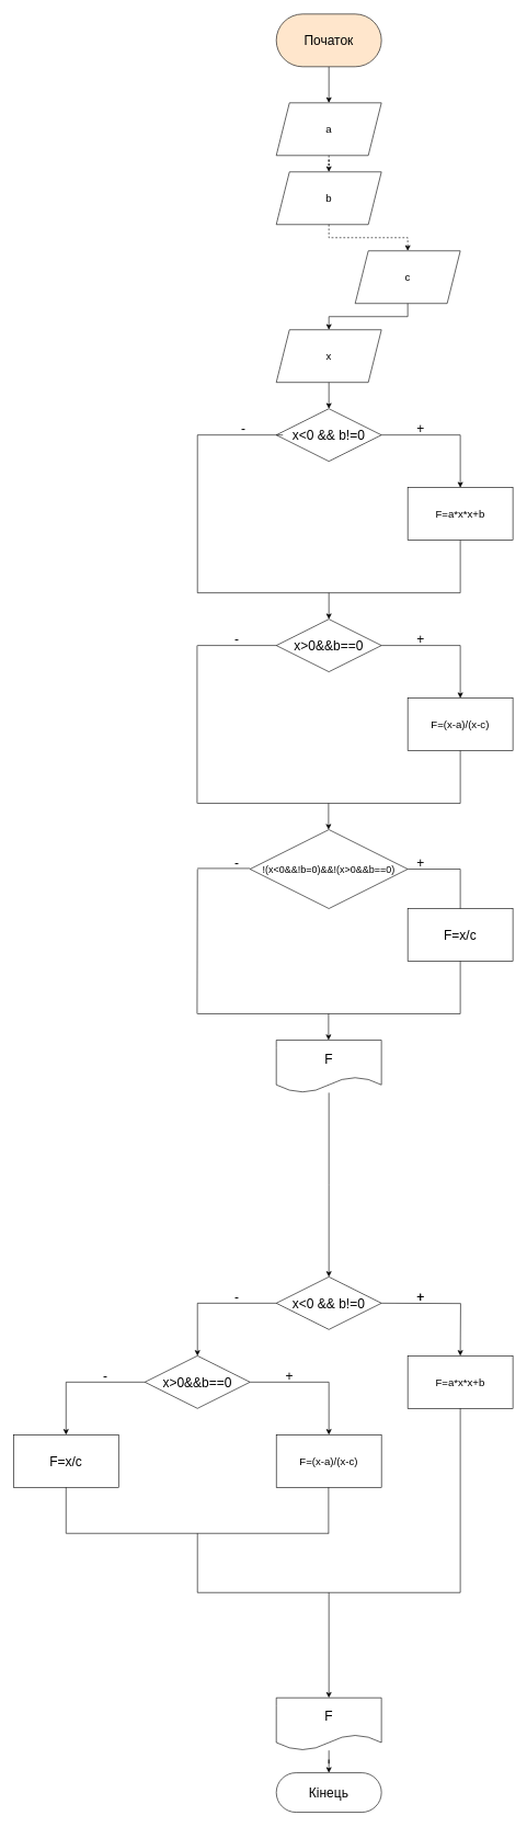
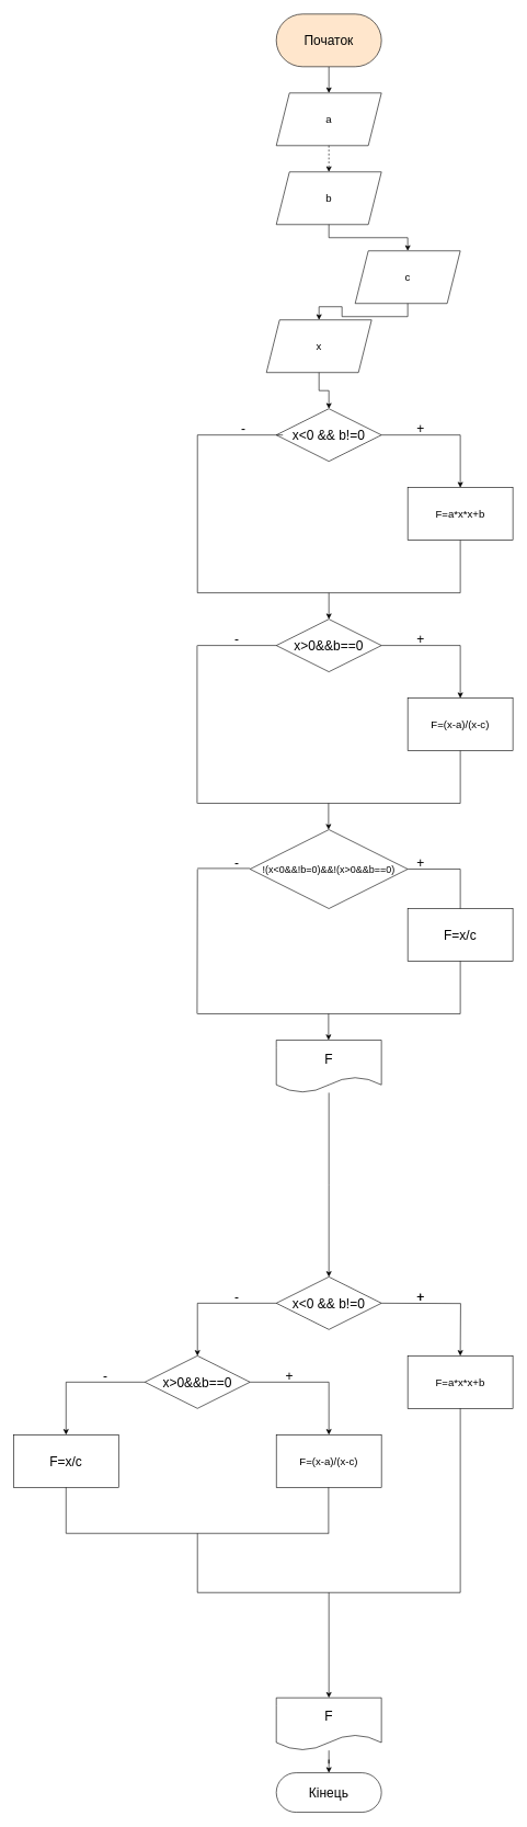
  <mxCell id="0" />
  <mxCell id="1" parent="0" />
  <mxCell id="2" value="Кінець" style="rounded=1;whiteSpace=wrap;html=1;arcSize=50;fontSize=20;" parent="1" vertex="1"><mxGeometry x="420" y="2694" width="160" height="60" as="geometry" /></mxCell>
  <mxCell id="3" value="" style="edgeStyle=orthogonalEdgeStyle;rounded=0;orthogonalLoop=1;jettySize=auto;html=1;fontFamily=Helvetica;fontSize=16;exitX=0.5;exitY=1;exitDx=0;exitDy=0;" parent="1" target="5" edge="1" source="6"><mxGeometry relative="1" as="geometry"><mxPoint x="500" y="700" as="sourcePoint" /></mxGeometry></mxCell>
  <mxCell id="4" value="" style="edgeStyle=orthogonalEdgeStyle;rounded=0;orthogonalLoop=1;jettySize=auto;html=1;fontFamily=Helvetica;fontSize=16;" parent="1" source="5" target="7" edge="1"><mxGeometry relative="1" as="geometry" /></mxCell>
  <mxCell id="5" value="x&amp;lt;0 &amp;amp;&amp;amp; b!=0" style="rhombus;whiteSpace=wrap;html=1;fillColor=none;fontFamily=Helvetica;fontSize=20;" parent="1" vertex="1"><mxGeometry x="420" y="620" width="160" height="80" as="geometry" /></mxCell>
- <mxCell id="6" value="x" style="shape=parallelogram;perimeter=parallelogramPerimeter;whiteSpace=wrap;html=1;fixedSize=1;fillColor=none;fontFamily=Helvetica;fontSize=16;" parent="1" vertex="1"><mxGeometry x="420" y="500" width="160" height="80" as="geometry" /></mxCell>
+ <mxCell id="6" value="x" style="shape=parallelogram;perimeter=parallelogramPerimeter;whiteSpace=wrap;html=1;fixedSize=1;fillColor=none;fontFamily=Helvetica;fontSize=16;" parent="1" vertex="1"><mxGeometry x="405" y="485" width="160" height="80" as="geometry" /></mxCell>
  <mxCell id="7" value="F=a*x*x+b" style="whiteSpace=wrap;html=1;fontSize=16;fillColor=none;fontStyle=0" parent="1" vertex="1"><mxGeometry x="620" y="740" width="160" height="80" as="geometry" /></mxCell>
  <mxCell id="8" value="+" style="text;html=1;strokeColor=none;fillColor=none;align=center;verticalAlign=middle;whiteSpace=wrap;rounded=0;fontFamily=Helvetica;fontSize=20;" parent="1" vertex="1"><mxGeometry x="620" y="640" width="40" height="20" as="geometry" /></mxCell>
  <mxCell id="9" style="edgeStyle=orthogonalEdgeStyle;rounded=0;orthogonalLoop=1;jettySize=auto;html=1;entryX=0.5;entryY=0;entryDx=0;entryDy=0;fontFamily=Helvetica;fontSize=20;" parent="1" source="10" target="14" edge="1"><mxGeometry relative="1" as="geometry" /></mxCell>
  <mxCell id="10" value="x&amp;gt;0&amp;amp;&amp;amp;b==0" style="rhombus;whiteSpace=wrap;html=1;fillColor=none;fontFamily=Helvetica;fontSize=20;" parent="1" vertex="1"><mxGeometry x="420" y="940" width="160" height="80" as="geometry" /></mxCell>
  <mxCell id="11" value="" style="endArrow=none;html=1;fontFamily=Helvetica;fontSize=20;entryX=0;entryY=0.5;entryDx=0;entryDy=0;" parent="1" edge="1"><mxGeometry width="50" height="50" relative="1" as="geometry"><mxPoint x="300" y="660" as="sourcePoint" /><mxPoint x="430" y="660" as="targetPoint" /></mxGeometry></mxCell>
  <mxCell id="12" value="" style="endArrow=none;html=1;fontFamily=Helvetica;fontSize=20;" parent="1" edge="1"><mxGeometry width="50" height="50" relative="1" as="geometry"><mxPoint x="300" y="900" as="sourcePoint" /><mxPoint x="700" y="900" as="targetPoint" /></mxGeometry></mxCell>
  <mxCell id="13" value="-" style="text;html=1;strokeColor=none;fillColor=none;align=center;verticalAlign=middle;whiteSpace=wrap;rounded=0;fontFamily=Helvetica;fontSize=20;" parent="1" vertex="1"><mxGeometry x="350" y="640" width="40" height="20" as="geometry" /></mxCell>
  <mxCell id="14" value="F=(x-a)/(x-c)" style="whiteSpace=wrap;html=1;fontSize=16;fillColor=none;" parent="1" vertex="1"><mxGeometry x="620" y="1060" width="160" height="80" as="geometry" /></mxCell>
  <mxCell id="15" value="" style="endArrow=none;html=1;fontFamily=Helvetica;fontSize=20;entryX=0;entryY=0.5;entryDx=0;entryDy=0;" parent="1" target="10" edge="1"><mxGeometry width="50" height="50" relative="1" as="geometry"><mxPoint x="300" y="980" as="sourcePoint" /><mxPoint x="420" y="1140" as="targetPoint" /><Array as="points" /></mxGeometry></mxCell>
  <mxCell id="16" value="" style="endArrow=none;html=1;fontFamily=Helvetica;fontSize=20;" parent="1" edge="1"><mxGeometry width="50" height="50" relative="1" as="geometry"><mxPoint x="299.5" y="1220" as="sourcePoint" /><mxPoint x="299.5" y="980" as="targetPoint" /></mxGeometry></mxCell>
  <mxCell id="17" value="" style="endArrow=none;html=1;fontFamily=Helvetica;fontSize=20;entryX=0.5;entryY=1;entryDx=0;entryDy=0;" parent="1" target="14" edge="1"><mxGeometry width="50" height="50" relative="1" as="geometry"><mxPoint x="700" y="1220" as="sourcePoint" /><mxPoint x="730" y="1310" as="targetPoint" /></mxGeometry></mxCell>
  <mxCell id="18" value="" style="endArrow=none;html=1;fontFamily=Helvetica;fontSize=20;" parent="1" edge="1"><mxGeometry width="50" height="50" relative="1" as="geometry"><mxPoint x="300" y="1220" as="sourcePoint" /><mxPoint x="700" y="1220" as="targetPoint" /></mxGeometry></mxCell>
  <mxCell id="19" value="" style="endArrow=classic;html=1;fontFamily=Helvetica;fontSize=20;" parent="1" edge="1"><mxGeometry width="50" height="50" relative="1" as="geometry"><mxPoint x="499.5" y="1220" as="sourcePoint" /><mxPoint x="499.5" y="1260" as="targetPoint" /></mxGeometry></mxCell>
  <mxCell id="20" value="+" style="text;html=1;strokeColor=none;fillColor=none;align=center;verticalAlign=middle;whiteSpace=wrap;rounded=0;fontFamily=Helvetica;fontSize=20;" parent="1" vertex="1"><mxGeometry x="620" y="960" width="40" height="20" as="geometry" /></mxCell>
  <mxCell id="21" value="-" style="text;html=1;strokeColor=none;fillColor=none;align=center;verticalAlign=middle;whiteSpace=wrap;rounded=0;fontFamily=Helvetica;fontSize=20;" parent="1" vertex="1"><mxGeometry x="340" y="960" width="40" height="20" as="geometry" /></mxCell>
  <mxCell id="22" value="!(x&amp;lt;0&amp;amp;&amp;amp;!b=0)&amp;amp;&amp;amp;!(x&amp;gt;0&amp;amp;&amp;amp;b==0)" style="rhombus;whiteSpace=wrap;html=1;fillColor=none;fontFamily=Helvetica;fontSize=15;" parent="1" vertex="1"><mxGeometry x="380" y="1260" width="240" height="120" as="geometry" /></mxCell>
  <mxCell id="23" value="F=x/c" style="whiteSpace=wrap;html=1;fontSize=20;fillColor=none;" parent="1" vertex="1"><mxGeometry x="620" y="1380" width="160" height="80" as="geometry" /></mxCell>
  <mxCell id="24" value="" style="endArrow=none;html=1;fontFamily=Helvetica;fontSize=20;" parent="1" edge="1"><mxGeometry width="50" height="50" relative="1" as="geometry"><mxPoint x="299.5" y="1540" as="sourcePoint" /><mxPoint x="300" y="1320" as="targetPoint" /></mxGeometry></mxCell>
  <mxCell id="25" value="" style="endArrow=none;html=1;fontFamily=Helvetica;fontSize=20;" parent="1" edge="1"><mxGeometry width="50" height="50" relative="1" as="geometry"><mxPoint x="300" y="1540" as="sourcePoint" /><mxPoint x="700" y="1540" as="targetPoint" /></mxGeometry></mxCell>
  <mxCell id="26" value="" style="endArrow=classic;html=1;fontFamily=Helvetica;fontSize=20;" parent="1" edge="1"><mxGeometry width="50" height="50" relative="1" as="geometry"><mxPoint x="499.5" y="1540" as="sourcePoint" /><mxPoint x="499.5" y="1580" as="targetPoint" /></mxGeometry></mxCell>
  <mxCell id="27" value="+" style="text;html=1;strokeColor=none;fillColor=none;align=center;verticalAlign=middle;whiteSpace=wrap;rounded=0;fontFamily=Helvetica;fontSize=20;" parent="1" vertex="1"><mxGeometry x="620" y="1300" width="40" height="20" as="geometry" /></mxCell>
  <mxCell id="28" value="-" style="text;html=1;strokeColor=none;fillColor=none;align=center;verticalAlign=middle;whiteSpace=wrap;rounded=0;fontFamily=Helvetica;fontSize=20;" parent="1" vertex="1"><mxGeometry x="340" y="1300" width="40" height="20" as="geometry" /></mxCell>
  <mxCell id="29" style="edgeStyle=orthogonalEdgeStyle;rounded=0;orthogonalLoop=1;jettySize=auto;html=1;entryX=0.5;entryY=0;entryDx=0;entryDy=0;fontFamily=Helvetica;fontSize=20;" parent="1" source="30" edge="1"><mxGeometry relative="1" as="geometry"><mxPoint x="500" y="1940" as="targetPoint" /></mxGeometry></mxCell>
  <mxCell id="30" value="F" style="shape=document;whiteSpace=wrap;html=1;boundedLbl=1;fillColor=none;fontFamily=Helvetica;fontSize=20;" parent="1" vertex="1"><mxGeometry x="420" y="1580" width="160" height="80" as="geometry" /></mxCell>
  <mxCell id="31" style="edgeStyle=orthogonalEdgeStyle;rounded=0;orthogonalLoop=1;jettySize=auto;html=1;entryX=0.5;entryY=0;entryDx=0;entryDy=0;fontFamily=Helvetica;fontSize=20;" parent="1" edge="1"><mxGeometry relative="1" as="geometry"><mxPoint x="580" y="1980" as="sourcePoint" /><mxPoint x="700" y="2060" as="targetPoint" /></mxGeometry></mxCell>
  <mxCell id="32" value="+" style="text;html=1;strokeColor=none;fillColor=none;align=center;verticalAlign=middle;whiteSpace=wrap;rounded=0;fontFamily=Helvetica;fontSize=20;" parent="1" vertex="1"><mxGeometry x="620" y="1960" width="40" height="20" as="geometry" /></mxCell>
  <mxCell id="33" value="-" style="text;html=1;strokeColor=none;fillColor=none;align=center;verticalAlign=middle;whiteSpace=wrap;rounded=0;fontFamily=Helvetica;fontSize=20;" parent="1" vertex="1"><mxGeometry x="340" y="1960" width="40" height="20" as="geometry" /></mxCell>
  <mxCell id="34" value="" style="endArrow=none;html=1;fontFamily=Helvetica;fontSize=20;" parent="1" edge="1"><mxGeometry width="50" height="50" relative="1" as="geometry"><mxPoint x="300" y="1980" as="sourcePoint" /><mxPoint x="420" y="1980" as="targetPoint" /></mxGeometry></mxCell>
  <mxCell id="35" value="" style="endArrow=classic;html=1;fontFamily=Helvetica;fontSize=20;" parent="1" edge="1"><mxGeometry width="50" height="50" relative="1" as="geometry"><mxPoint x="300" y="1980" as="sourcePoint" /><mxPoint x="300" y="2060" as="targetPoint" /></mxGeometry></mxCell>
  <mxCell id="36" value="" style="endArrow=none;html=1;fontFamily=Helvetica;fontSize=20;exitX=1;exitY=0.5;exitDx=0;exitDy=0;" parent="1" edge="1"><mxGeometry width="50" height="50" relative="1" as="geometry"><mxPoint x="380" y="2100" as="sourcePoint" /><mxPoint x="500" y="2100" as="targetPoint" /></mxGeometry></mxCell>
  <mxCell id="37" value="" style="endArrow=classic;html=1;fontFamily=Helvetica;fontSize=20;" parent="1" edge="1"><mxGeometry width="50" height="50" relative="1" as="geometry"><mxPoint x="500" y="2100" as="sourcePoint" /><mxPoint x="500" y="2180" as="targetPoint" /></mxGeometry></mxCell>
  <mxCell id="38" value="+" style="text;html=1;strokeColor=none;fillColor=none;align=center;verticalAlign=middle;whiteSpace=wrap;rounded=0;fontFamily=Helvetica;fontSize=20;" parent="1" vertex="1"><mxGeometry x="620" y="1960" width="40" height="20" as="geometry" /></mxCell>
  <mxCell id="39" value="+" style="text;html=1;strokeColor=none;fillColor=none;align=center;verticalAlign=middle;whiteSpace=wrap;rounded=0;fontFamily=Helvetica;fontSize=20;" parent="1" vertex="1"><mxGeometry x="420" y="2080" width="40" height="20" as="geometry" /></mxCell>
  <mxCell id="40" value="" style="endArrow=none;html=1;fontFamily=Helvetica;fontSize=20;entryX=0;entryY=0.5;entryDx=0;entryDy=0;" parent="1" edge="1"><mxGeometry width="50" height="50" relative="1" as="geometry"><mxPoint x="100" y="2100" as="sourcePoint" /><mxPoint x="220" y="2100" as="targetPoint" /></mxGeometry></mxCell>
  <mxCell id="41" value="" style="endArrow=classic;html=1;fontFamily=Helvetica;fontSize=20;entryX=0.5;entryY=0;entryDx=0;entryDy=0;" parent="1" edge="1"><mxGeometry width="50" height="50" relative="1" as="geometry"><mxPoint x="100" y="2100" as="sourcePoint" /><mxPoint x="100" y="2180" as="targetPoint" /></mxGeometry></mxCell>
  <mxCell id="42" value="-" style="text;html=1;strokeColor=none;fillColor=none;align=center;verticalAlign=middle;whiteSpace=wrap;rounded=0;fontFamily=Helvetica;fontSize=20;" parent="1" vertex="1"><mxGeometry x="140" y="2080" width="40" height="20" as="geometry" /></mxCell>
  <mxCell id="43" value="" style="endArrow=classic;html=1;fontFamily=Helvetica;fontSize=20;entryX=0.5;entryY=0;entryDx=0;entryDy=0;" parent="1" target="46" edge="1"><mxGeometry width="50" height="50" relative="1" as="geometry"><mxPoint x="500" y="2420" as="sourcePoint" /><mxPoint x="500" y="2460" as="targetPoint" /></mxGeometry></mxCell>
  <mxCell id="44" value="" style="endArrow=none;html=1;fontFamily=Helvetica;fontSize=20;entryX=0.5;entryY=1;entryDx=0;entryDy=0;" parent="1" edge="1"><mxGeometry width="50" height="50" relative="1" as="geometry"><mxPoint x="700" y="2420" as="sourcePoint" /><mxPoint x="700" y="2140" as="targetPoint" /></mxGeometry></mxCell>
  <mxCell id="45" value="" style="edgeStyle=orthogonalEdgeStyle;rounded=0;orthogonalLoop=1;jettySize=auto;html=1;fontFamily=Helvetica;fontSize=20;" parent="1" source="46" target="2" edge="1"><mxGeometry relative="1" as="geometry" /></mxCell>
  <mxCell id="46" value="F" style="shape=document;whiteSpace=wrap;html=1;boundedLbl=1;fillColor=none;fontFamily=Helvetica;fontSize=20;" parent="1" vertex="1"><mxGeometry x="420" y="2580" width="160" height="80" as="geometry" /></mxCell>
  <mxCell id="47" value="" style="edgeStyle=orthogonalEdgeStyle;rounded=0;orthogonalLoop=1;jettySize=auto;html=1;" edge="1" parent="1" source="48" target="55"><mxGeometry relative="1" as="geometry" /></mxCell>
  <mxCell id="48" value="Початок" style="rounded=1;whiteSpace=wrap;html=1;arcSize=50;fontSize=20;fillColor=#ffe6cc;" parent="1" vertex="1"><mxGeometry x="420" y="20" width="160" height="80" as="geometry" /></mxCell>
  <mxCell id="49" value="" style="endArrow=none;html=1;fontFamily=Helvetica;fontSize=20;entryX=0.5;entryY=1;entryDx=0;entryDy=0;" parent="1" edge="1"><mxGeometry width="50" height="50" relative="1" as="geometry"><mxPoint x="100" y="2330" as="sourcePoint" /><mxPoint x="100" y="2260" as="targetPoint" /></mxGeometry></mxCell>
  <mxCell id="50" value="" style="endArrow=none;html=1;fontFamily=Helvetica;fontSize=20;entryX=0.5;entryY=1;entryDx=0;entryDy=0;" parent="1" edge="1"><mxGeometry width="50" height="50" relative="1" as="geometry"><mxPoint x="499.5" y="2330" as="sourcePoint" /><mxPoint x="499.5" y="2260" as="targetPoint" /></mxGeometry></mxCell>
  <mxCell id="51" value="" style="endArrow=none;html=1;fontFamily=Helvetica;fontSize=20;" parent="1" edge="1"><mxGeometry width="50" height="50" relative="1" as="geometry"><mxPoint x="100" y="2330" as="sourcePoint" /><mxPoint x="500" y="2330" as="targetPoint" /></mxGeometry></mxCell>
  <mxCell id="52" value="" style="endArrow=none;html=1;fontFamily=Helvetica;fontSize=20;" parent="1" edge="1"><mxGeometry width="50" height="50" relative="1" as="geometry"><mxPoint x="300" y="2420" as="sourcePoint" /><mxPoint x="300" y="2330" as="targetPoint" /></mxGeometry></mxCell>
  <mxCell id="53" value="" style="endArrow=none;html=1;fontFamily=Helvetica;fontSize=20;" parent="1" edge="1"><mxGeometry width="50" height="50" relative="1" as="geometry"><mxPoint x="300" y="2420" as="sourcePoint" /><mxPoint x="700" y="2420" as="targetPoint" /></mxGeometry></mxCell>
  <mxCell id="54" value="" style="edgeStyle=orthogonalEdgeStyle;rounded=0;orthogonalLoop=1;jettySize=auto;html=1;dashed=1;" edge="1" parent="1" source="55" target="57"><mxGeometry relative="1" as="geometry" /></mxCell>
- <mxCell id="55" value="a" style="shape=parallelogram;perimeter=parallelogramPerimeter;whiteSpace=wrap;html=1;fixedSize=1;fillColor=none;fontFamily=Helvetica;fontSize=16;" vertex="1" parent="1"><mxGeometry x="420" y="155" width="160" height="80" as="geometry" /></mxCell>
- <mxCell id="56" value="" style="edgeStyle=orthogonalEdgeStyle;rounded=0;orthogonalLoop=1;jettySize=auto;html=1;dashed=1;" edge="1" parent="1" source="57" target="59"><mxGeometry relative="1" as="geometry" /></mxCell>
+ <mxCell id="55" value="a" style="shape=parallelogram;perimeter=parallelogramPerimeter;whiteSpace=wrap;html=1;fixedSize=1;fillColor=none;fontFamily=Helvetica;fontSize=16;" vertex="1" parent="1"><mxGeometry x="420" y="140" width="160" height="80" as="geometry" /></mxCell>
+ <mxCell id="56" value="" style="edgeStyle=orthogonalEdgeStyle;rounded=0;orthogonalLoop=1;jettySize=auto;html=1;" edge="1" parent="1" source="57" target="59"><mxGeometry relative="1" as="geometry" /></mxCell>
  <mxCell id="57" value="b" style="shape=parallelogram;perimeter=parallelogramPerimeter;whiteSpace=wrap;html=1;fixedSize=1;fillColor=none;fontFamily=Helvetica;fontSize=16;" vertex="1" parent="1"><mxGeometry x="420" y="260" width="160" height="80" as="geometry" /></mxCell>
  <mxCell id="58" value="" style="edgeStyle=orthogonalEdgeStyle;rounded=0;orthogonalLoop=1;jettySize=auto;html=1;" edge="1" parent="1" source="59" target="6"><mxGeometry relative="1" as="geometry" /></mxCell>
  <mxCell id="59" value="c" style="shape=parallelogram;perimeter=parallelogramPerimeter;whiteSpace=wrap;html=1;fixedSize=1;fillColor=none;fontFamily=Helvetica;fontSize=16;" vertex="1" parent="1"><mxGeometry x="540" y="380" width="160" height="80" as="geometry" /></mxCell>
  <mxCell id="60" value="" style="endArrow=none;html=1;" edge="1" parent="1"><mxGeometry width="50" height="50" relative="1" as="geometry"><mxPoint x="300" y="900" as="sourcePoint" /><mxPoint x="300" y="660" as="targetPoint" /></mxGeometry></mxCell>
  <mxCell id="61" value="" style="endArrow=none;html=1;" edge="1" parent="1"><mxGeometry width="50" height="50" relative="1" as="geometry"><mxPoint x="700" y="900" as="sourcePoint" /><mxPoint x="700" y="820" as="targetPoint" /></mxGeometry></mxCell>
  <mxCell id="62" value="" style="endArrow=classic;html=1;entryX=0.5;entryY=0;entryDx=0;entryDy=0;" edge="1" parent="1" target="10"><mxGeometry width="50" height="50" relative="1" as="geometry"><mxPoint x="500" y="900" as="sourcePoint" /><mxPoint x="550" y="850" as="targetPoint" /></mxGeometry></mxCell>
  <mxCell id="63" value="" style="endArrow=none;html=1;fontSize=20;" edge="1" parent="1"><mxGeometry width="50" height="50" relative="1" as="geometry"><mxPoint x="700" y="1540" as="sourcePoint" /><mxPoint x="700" y="1460" as="targetPoint" /></mxGeometry></mxCell>
  <mxCell id="64" value="" style="endArrow=none;html=1;fontSize=20;" edge="1" parent="1"><mxGeometry width="50" height="50" relative="1" as="geometry"><mxPoint x="300" y="1319" as="sourcePoint" /><mxPoint x="380" y="1319" as="targetPoint" /></mxGeometry></mxCell>
  <mxCell id="65" value="" style="endArrow=none;html=1;fontSize=15;" edge="1" parent="1"><mxGeometry width="50" height="50" relative="1" as="geometry"><mxPoint x="620" y="1320" as="sourcePoint" /><mxPoint x="700" y="1320" as="targetPoint" /></mxGeometry></mxCell>
  <mxCell id="66" value="" style="endArrow=none;html=1;fontSize=15;exitX=0.5;exitY=0;exitDx=0;exitDy=0;" edge="1" parent="1" source="23"><mxGeometry width="50" height="50" relative="1" as="geometry"><mxPoint x="650" y="1370" as="sourcePoint" /><mxPoint x="700" y="1320" as="targetPoint" /></mxGeometry></mxCell>
  <mxCell id="67" value="x&amp;lt;0 &amp;amp;&amp;amp; b!=0" style="rhombus;whiteSpace=wrap;html=1;fillColor=none;fontFamily=Helvetica;fontSize=20;" vertex="1" parent="1"><mxGeometry x="420" y="1940" width="160" height="80" as="geometry" /></mxCell>
  <mxCell id="68" value="F=a*x*x+b" style="whiteSpace=wrap;html=1;fontSize=16;fillColor=none;fontStyle=0" vertex="1" parent="1"><mxGeometry x="620" y="2060" width="160" height="80" as="geometry" /></mxCell>
  <mxCell id="69" value="x&amp;gt;0&amp;amp;&amp;amp;b==0" style="rhombus;whiteSpace=wrap;html=1;fillColor=none;fontFamily=Helvetica;fontSize=20;" vertex="1" parent="1"><mxGeometry x="220" y="2060" width="160" height="80" as="geometry" /></mxCell>
  <mxCell id="70" value="F=(x-a)/(x-c)" style="whiteSpace=wrap;html=1;fontSize=16;fillColor=none;" vertex="1" parent="1"><mxGeometry x="420" y="2180" width="160" height="80" as="geometry" /></mxCell>
  <mxCell id="71" value="F=x/c" style="whiteSpace=wrap;html=1;fontSize=20;fillColor=none;" vertex="1" parent="1"><mxGeometry x="20" y="2180" width="160" height="80" as="geometry" /></mxCell>
